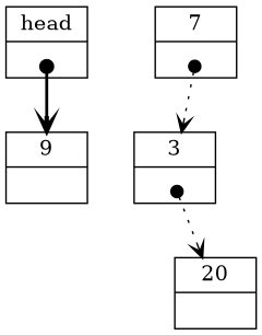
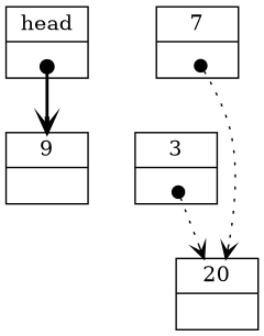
  digraph {
    rankdir=TB
    node [shape=record]
    edge [arrowhead=vee arrowtail=dot dir=both style=dotted tailclip=false tailport="ref:c"]
    n1 [label="{ head | <ref>  }"]
    n2 [label="{ 9 | <ref>  }"]
    n3 [label="{ 3 | <ref>  }"]
    n4 [label="{ 20 | <ref>  }"]
    n5 [label="{ 7 | <ref>  }"]
    n1 -> n2 [style=bold]
    n3 -> n4
-   n5 -> n3
+   n5 -> n4
  }
